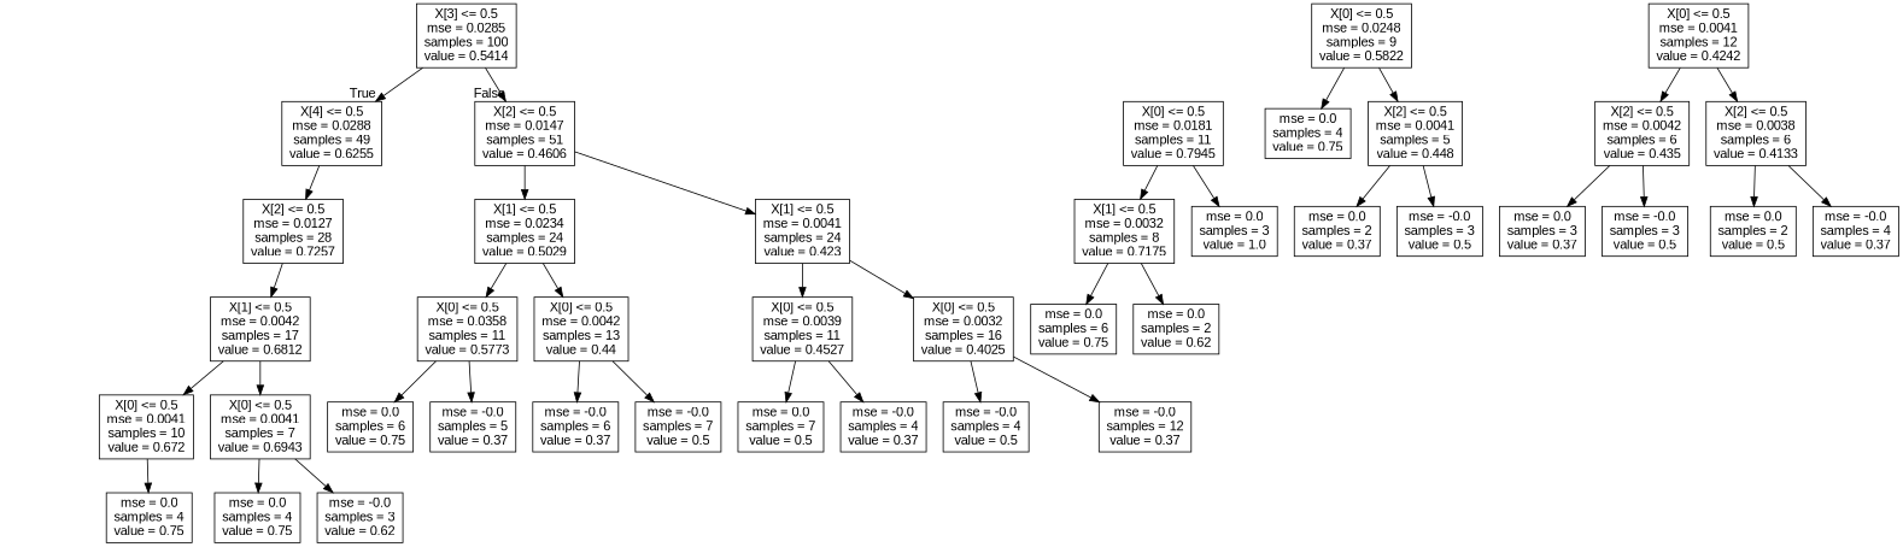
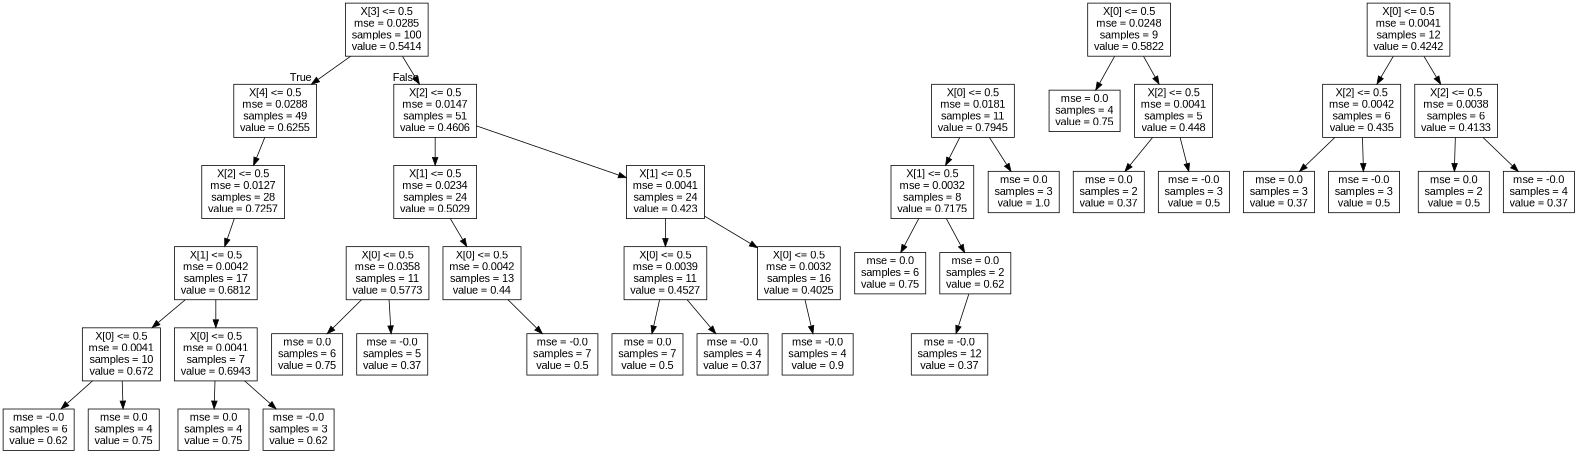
  digraph {
    fontname="Liberation Sans"
    node [fontname="Liberation Sans" shape=box]
    edge [fontname="Liberation Sans"]
    n1 [label="X[3] <= 0.5\nmse = 0.0285\nsamples = 100\nvalue = 0.5414"]
    n2 [label="X[4] <= 0.5\nmse = 0.0288\nsamples = 49\nvalue = 0.6255"]
    n3 [label="X[2] <= 0.5\nmse = 0.0147\nsamples = 51\nvalue = 0.4606"]
    n4 [label="X[2] <= 0.5\nmse = 0.0127\nsamples = 28\nvalue = 0.7257"]
    n5 [label="X[1] <= 0.5\nmse = 0.0234\nsamples = 24\nvalue = 0.5029"]
    n6 [label="X[1] <= 0.5\nmse = 0.0041\nsamples = 24\nvalue = 0.423"]
    n7 [label="X[1] <= 0.5\nmse = 0.0042\nsamples = 17\nvalue = 0.6812"]
    n8 [label="X[0] <= 0.5\nmse = 0.0181\nsamples = 11\nvalue = 0.7945"]
    n9 [label="mse = 0.0\nsamples = 3\nvalue = 1.0"]
    n10 [label="X[1] <= 0.5\nmse = 0.0032\nsamples = 8\nvalue = 0.7175"]
    n11 [label="X[0] <= 0.5\nmse = 0.0041\nsamples = 10\nvalue = 0.672"]
    n12 [label="X[0] <= 0.5\nmse = 0.0041\nsamples = 7\nvalue = 0.6943"]
    n13 [label="mse = 0.0\nsamples = 2\nvalue = 0.62"]
    n14 [label="mse = 0.0\nsamples = 6\nvalue = 0.75"]
+   n15 [label="mse = -0.0\nsamples = 6\nvalue = 0.62"]
    n16 [label="mse = 0.0\nsamples = 4\nvalue = 0.75"]
    n17 [label="mse = 0.0\nsamples = 4\nvalue = 0.75"]
    n18 [label="mse = -0.0\nsamples = 3\nvalue = 0.62"]
    n19 [label="X[0] <= 0.5\nmse = 0.0248\nsamples = 9\nvalue = 0.5822"]
    n20 [label="mse = 0.0\nsamples = 4\nvalue = 0.75"]
    n21 [label="X[2] <= 0.5\nmse = 0.0041\nsamples = 5\nvalue = 0.448"]
    n22 [label="X[0] <= 0.5\nmse = 0.0041\nsamples = 12\nvalue = 0.4242"]
    n23 [label="X[2] <= 0.5\nmse = 0.0042\nsamples = 6\nvalue = 0.435"]
    n24 [label="X[2] <= 0.5\nmse = 0.0038\nsamples = 6\nvalue = 0.4133"]
    n25 [label="mse = 0.0\nsamples = 2\nvalue = 0.37"]
    n26 [label="mse = -0.0\nsamples = 3\nvalue = 0.5"]
    n27 [label="mse = 0.0\nsamples = 3\nvalue = 0.37"]
    n28 [label="mse = -0.0\nsamples = 3\nvalue = 0.5"]
    n29 [label="mse = 0.0\nsamples = 2\nvalue = 0.5"]
    n30 [label="mse = -0.0\nsamples = 4\nvalue = 0.37"]
    n31 [label="X[0] <= 0.5\nmse = 0.0358\nsamples = 11\nvalue = 0.5773"]
    n32 [label="X[0] <= 0.5\nmse = 0.0042\nsamples = 13\nvalue = 0.44"]
    n33 [label="X[0] <= 0.5\nmse = 0.0032\nsamples = 16\nvalue = 0.4025"]
    n34 [label="X[0] <= 0.5\nmse = 0.0039\nsamples = 11\nvalue = 0.4527"]
    n35 [label="mse = 0.0\nsamples = 6\nvalue = 0.75"]
    n36 [label="mse = -0.0\nsamples = 5\nvalue = 0.37"]
-   n37 [label="mse = -0.0\nsamples = 6\nvalue = 0.37"]
    n38 [label="mse = -0.0\nsamples = 7\nvalue = 0.5"]
    n39 [label="mse = -0.0\nsamples = 12\nvalue = 0.37"]
-   n40 [label="mse = -0.0\nsamples = 4\nvalue = 0.5"]
+   n40 [label="mse = -0.0\nsamples = 4\nvalue = 0.9"]
    n41 [label="mse = 0.0\nsamples = 7\nvalue = 0.5"]
    n42 [label="mse = -0.0\nsamples = 4\nvalue = 0.37"]
    n1 -> n2 [headlabel=True labelangle=45 labeldistance=2.5]
    n1 -> n3 [headlabel=False labelangle=-45 labeldistance=2.5]
    n2 -> n4
    n3 -> n5
    n3 -> n6
    n4 -> n7
-   n5 -> n31
    n5 -> n32
    n6 -> n33
    n6 -> n34
    n7 -> n11
    n7 -> n12
    n8 -> n9
    n8 -> n10
    n10 -> n13
    n10 -> n14
+   n11 -> n15
    n11 -> n16
    n12 -> n17
    n12 -> n18
    n19 -> n20
    n19 -> n21
    n21 -> n25
    n21 -> n26
    n22 -> n23
    n22 -> n24
    n23 -> n27
    n23 -> n28
    n24 -> n29
    n24 -> n30
    n31 -> n35
    n31 -> n36
-   n32 -> n37
    n32 -> n38
-   n33 -> n39
+   n13 -> n39
    n33 -> n40
    n34 -> n41
    n34 -> n42
  }
